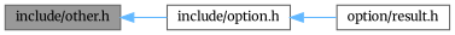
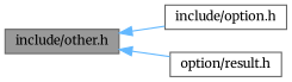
  digraph {
    fontname=Merriweather
    rankdir=LR
    node [color=grey40 fillcolor=white fontname=Merriweather fontsize=10 shape=box style=filled]
    edge [color=steelblue1 dir=back fontname=Merriweather fontsize=10 labelfontname=Helvetica labelfontsize=10 style=solid]
    n1 [color=gray40 fillcolor=grey60 fontcolor=black height=0.2 label="include/other.h" width=0.4]
    n2 [height=0.2 label="include/option.h" width=0.4]
    n3 [height=0.2 label="option/result.h" width=0.4]
    n1 -> n2
-   n2 -> n3
+   n1 -> n3
  }
